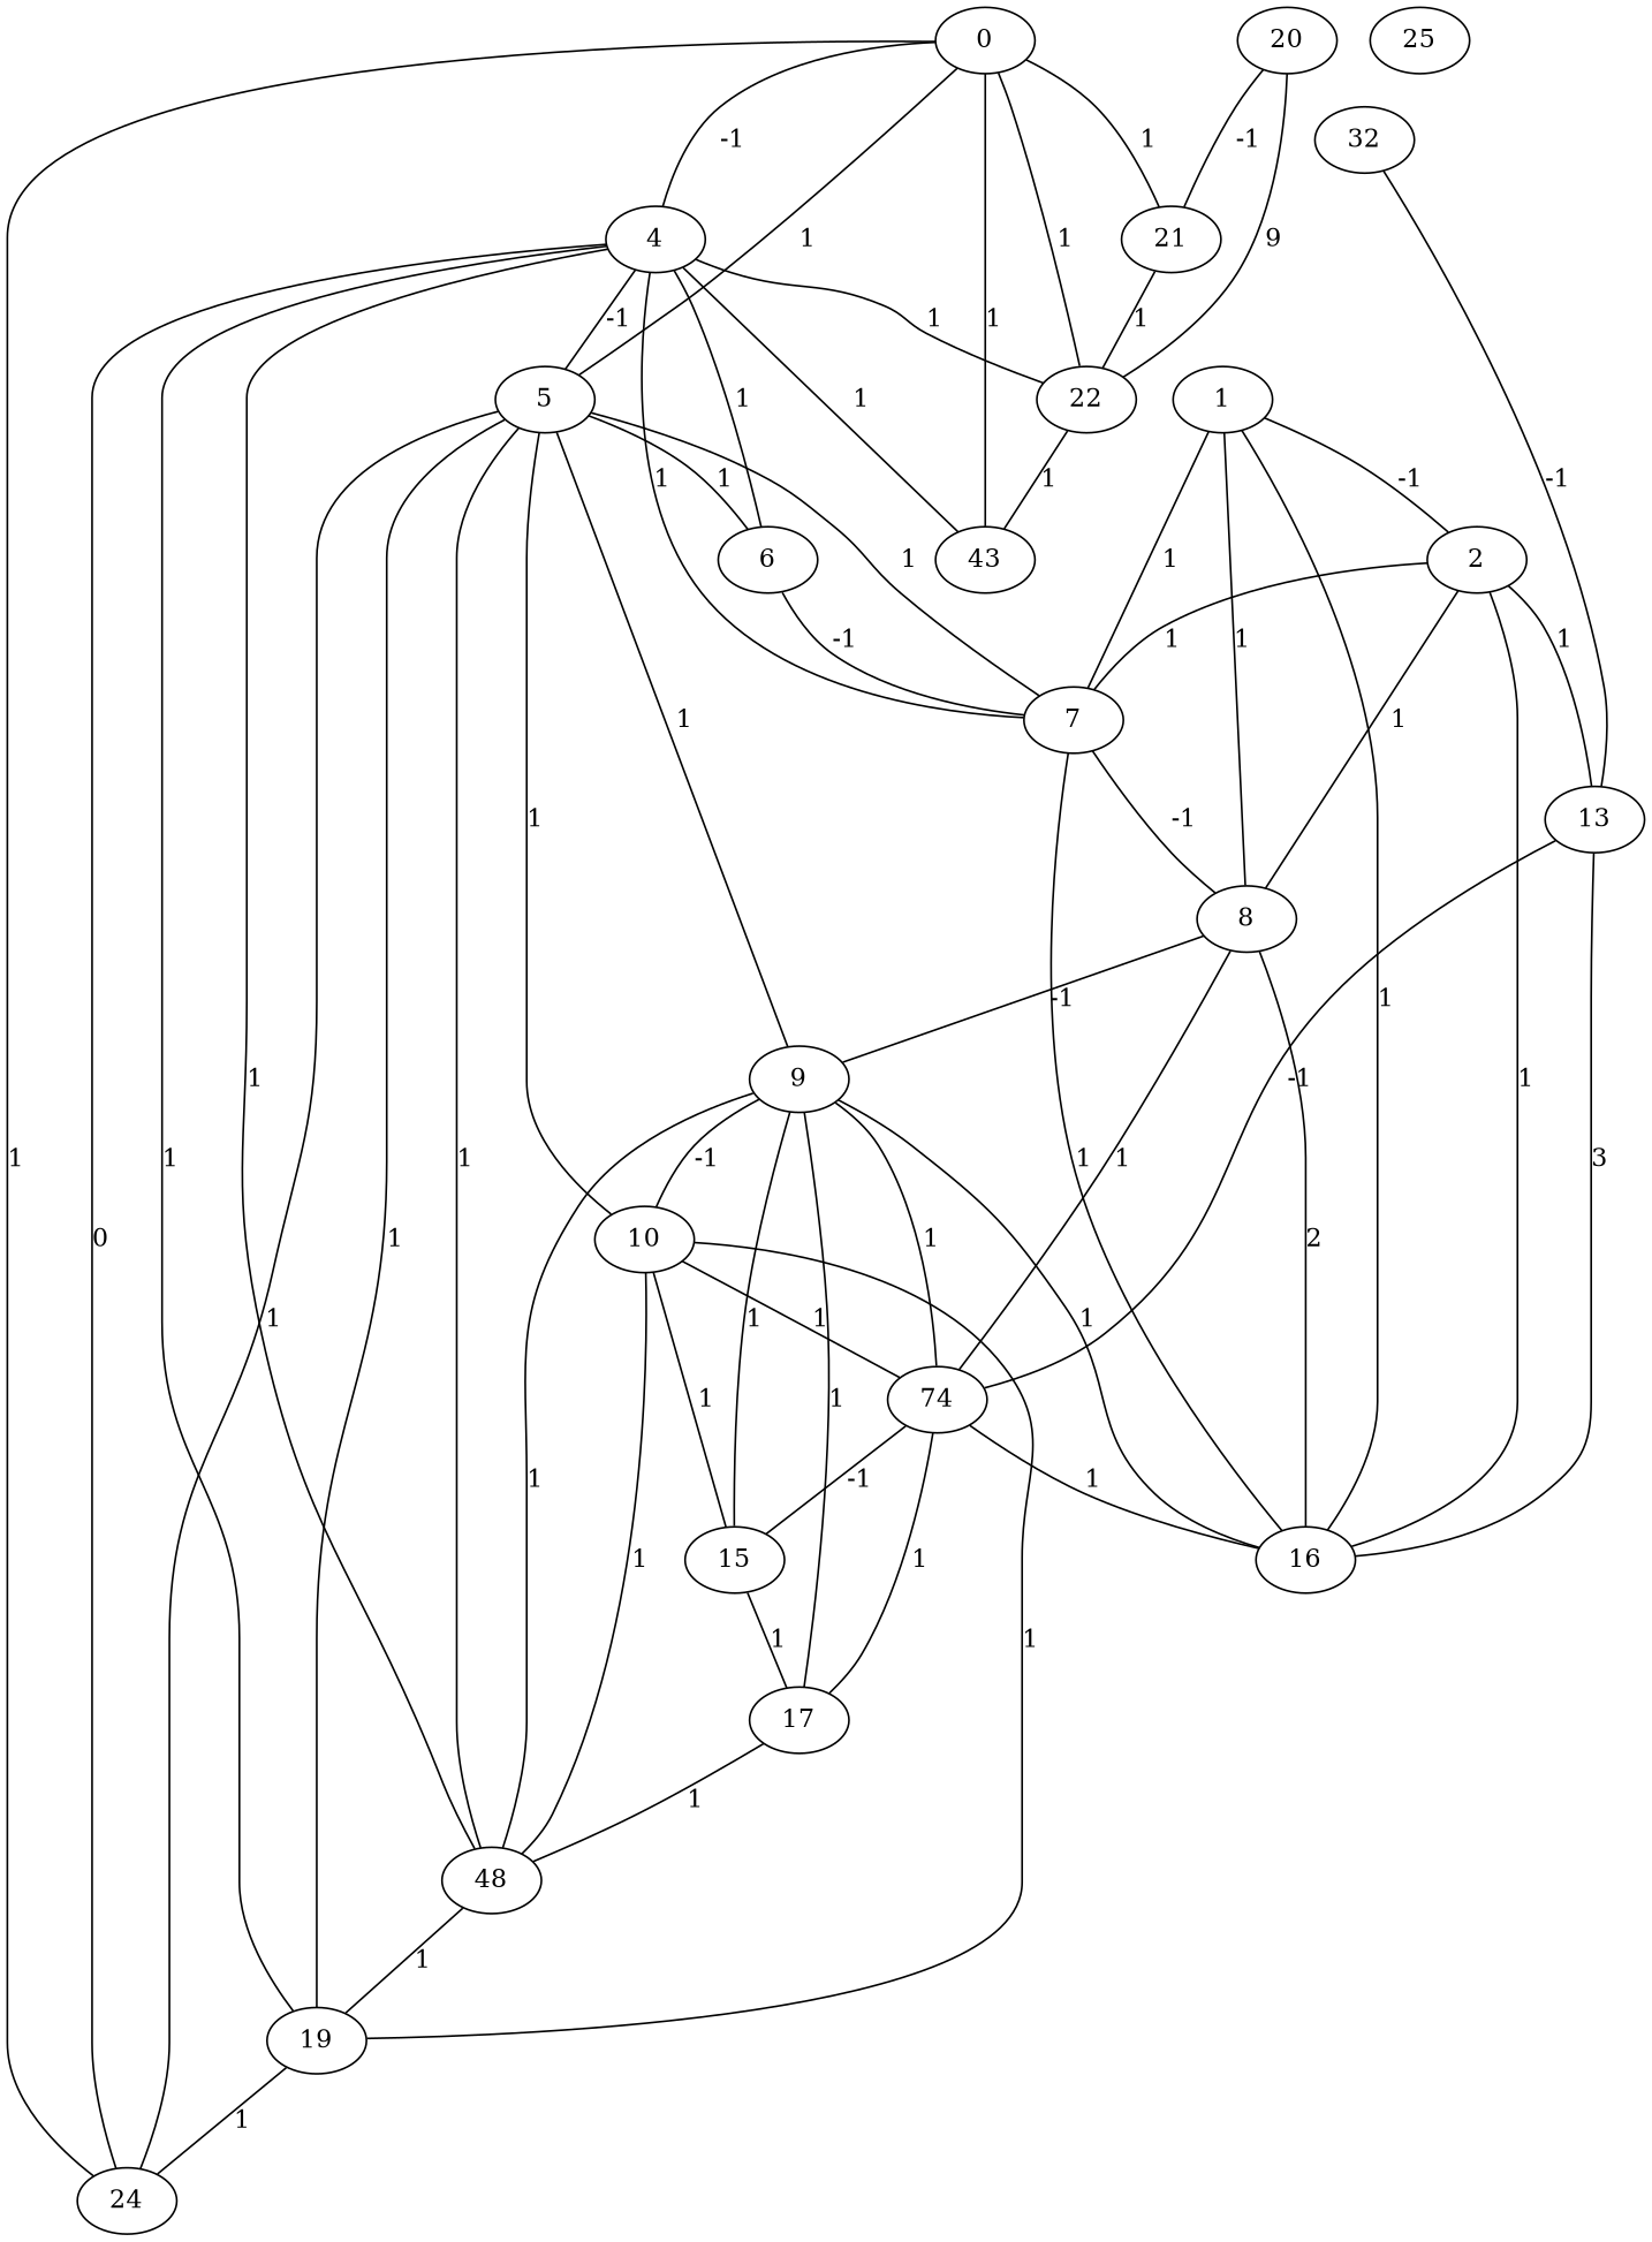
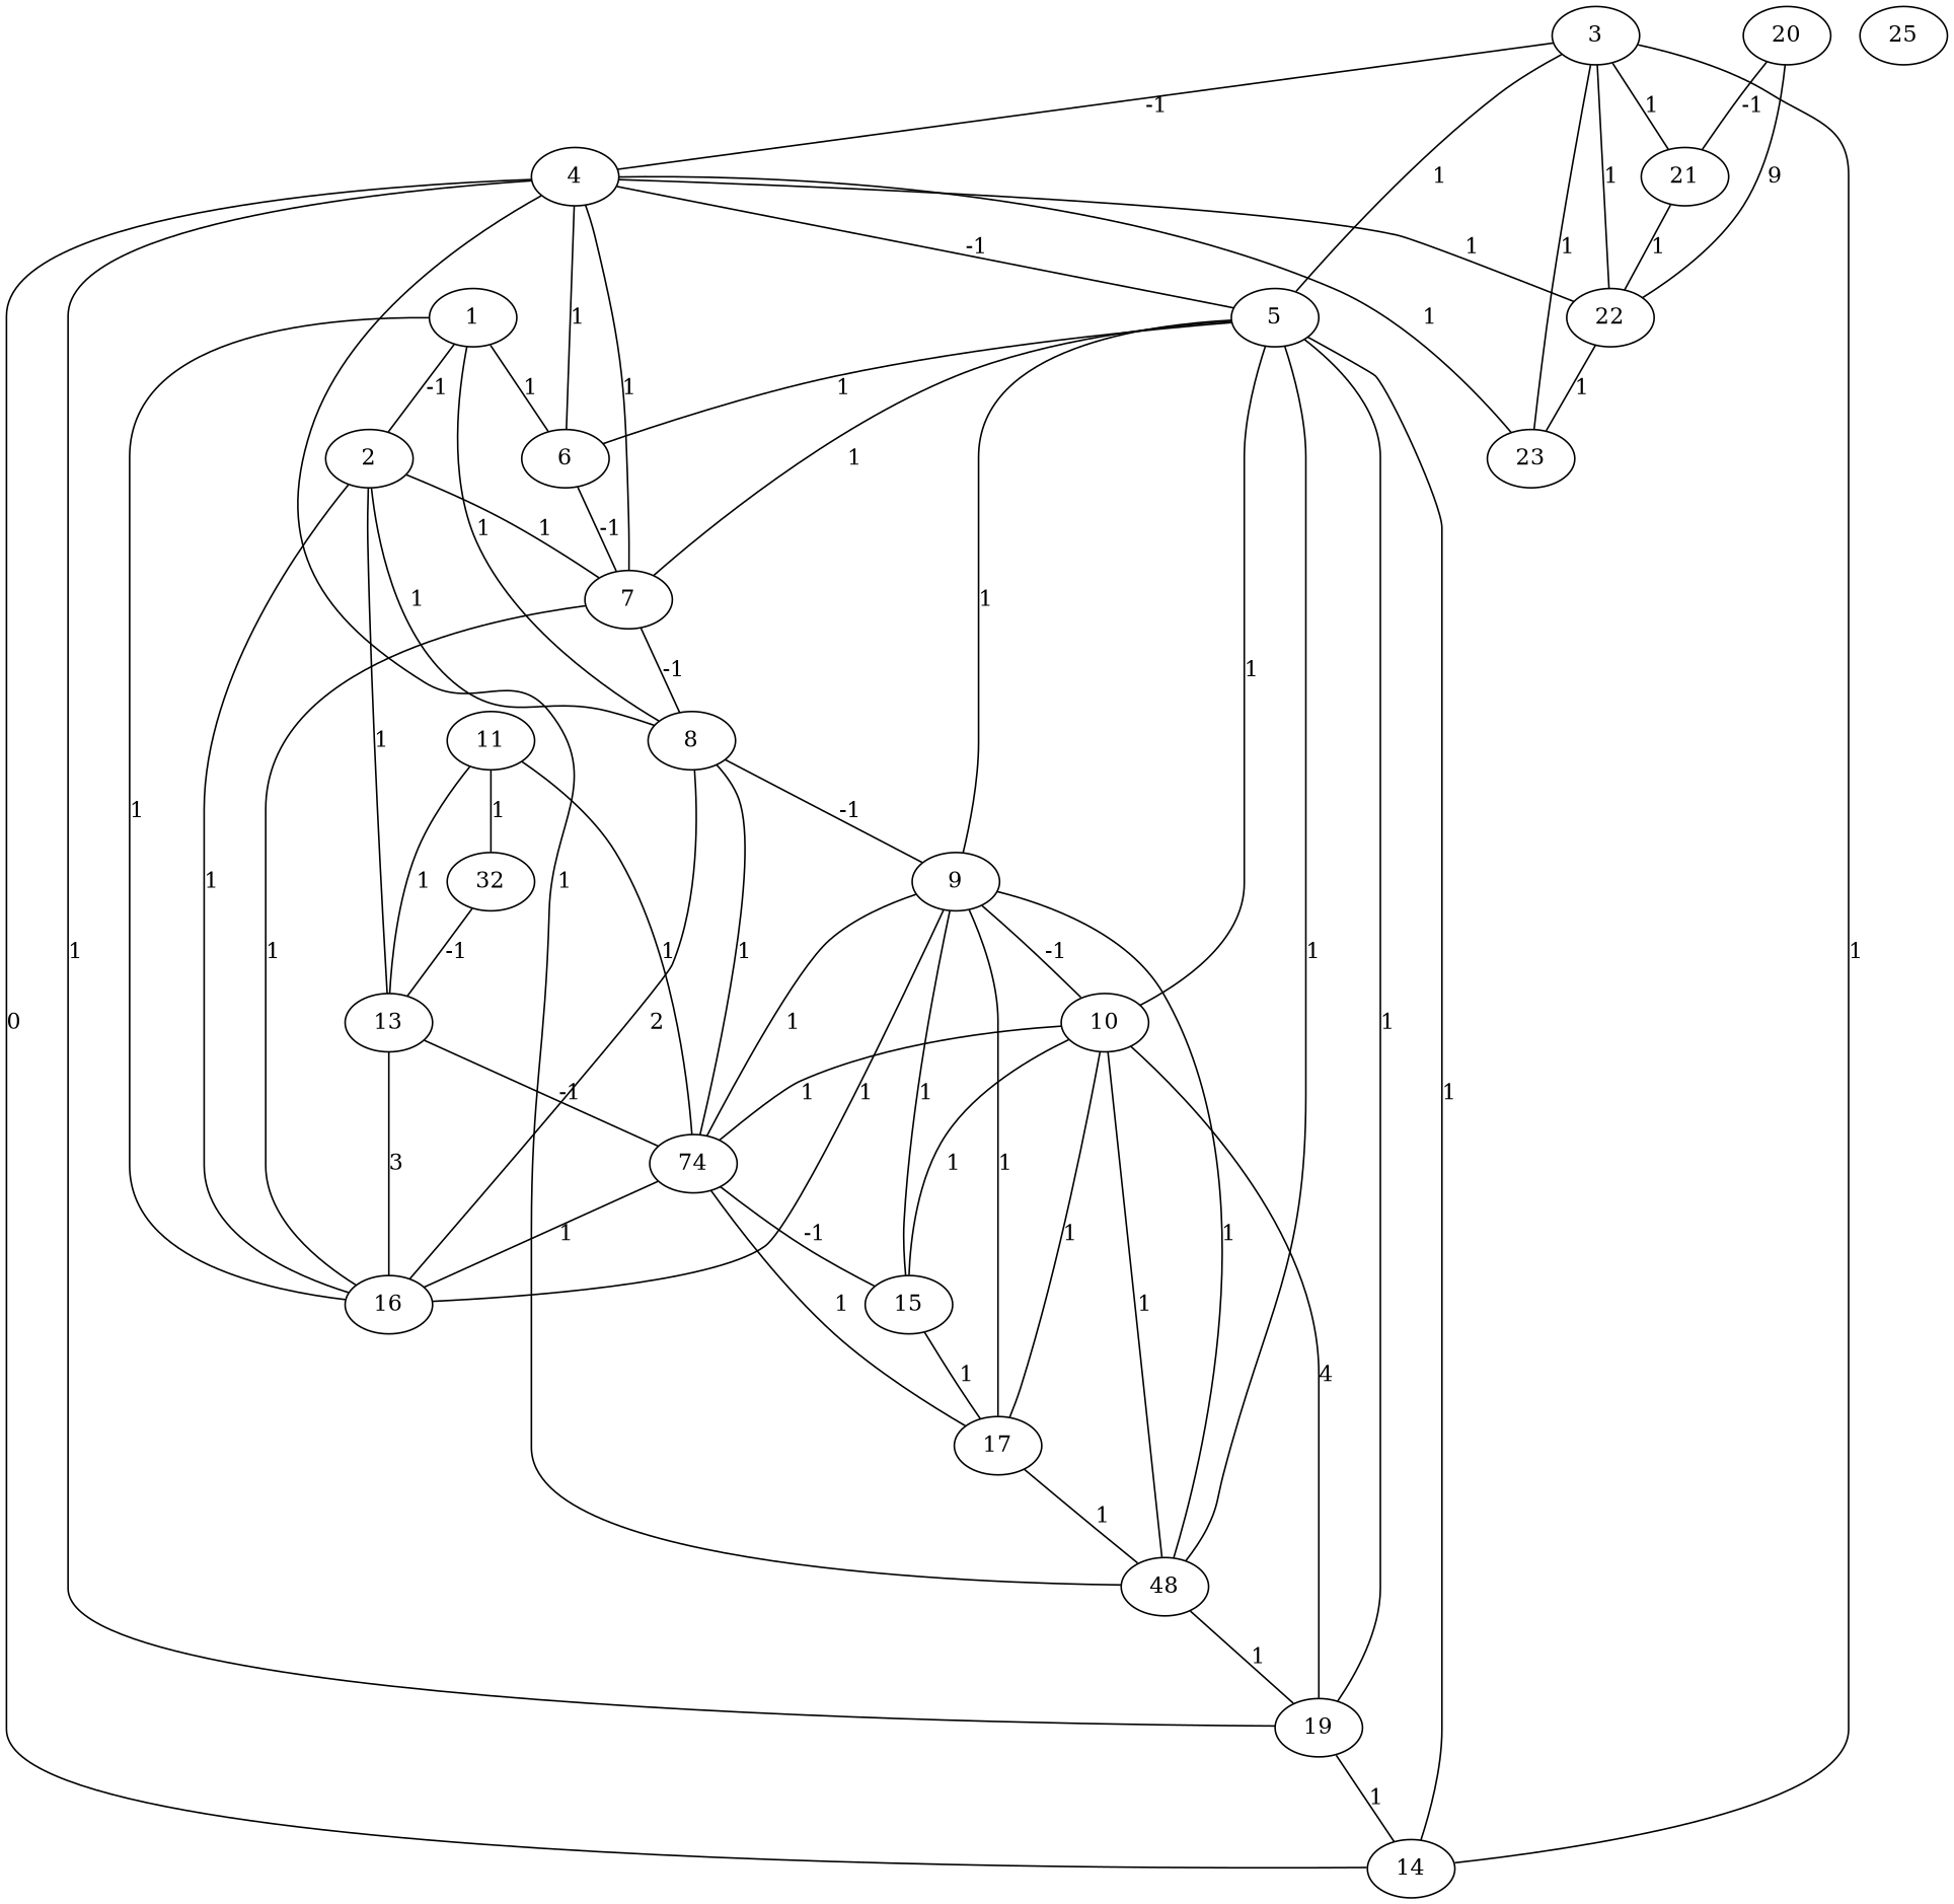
  graph {
    edge [weight=1]
    n1 [label=1 node_id=1]
    n2 [label=7 node_id=7]
    n3 [label=8 node_id=8]
    n4 [label=2 node_id=2]
    n5 [label=16 node_id=16]
    n6 [label=9 node_id=9]
    n7 [label=74 node_id=14]
    n8 [label=13 node_id=13]
-   n9 [label=0 node_id=3]
+   n9 [label=3 node_id=3]
    n10 [label=4 node_id=4]
    n11 [label=21 node_id=21]
    n12 [label=22 node_id=22]
-   n13 [label=43 node_id=23]
-   n14 [label=24 node_id=24]
+   n13 [label=23 node_id=23]
+   n14 [label=14 node_id=24]
    n15 [label=5 node_id=5]
    n16 [label=6 node_id=6]
    n17 [label=48 node_id=18]
    n18 [label=19 node_id=19]
    n19 [label=20 node_id=20]
    n20 [label=10 node_id=10]
    n21 [label=15 node_id=15]
    n22 [label=17 node_id=17]
+   n23 [label=11 node_id=11]
    n24 [label=32 node_id=12]
    n25 [label=25 node_id=25]
-   n1 -- n2 [label=1]
+   n1 -- n16 [label=1]
    n1 -- n3 [label=1]
    n1 -- n4 [label=-1 weight=-1]
    n1 -- n5 [label=1]
    n2 -- n3 [label=-1 weight=-1]
    n2 -- n5 [label=1]
    n3 -- n5 [label=2]
    n3 -- n6 [label=-1 weight=-1]
    n3 -- n7 [label=1]
    n4 -- n2 [label=1]
    n4 -- n3 [label=1]
    n4 -- n5 [label=1]
    n4 -- n8 [label=1]
    n6 -- n5 [label=1]
    n6 -- n7 [label=1]
    n6 -- n17 [label=1]
    n6 -- n20 [label=-1 weight=-1]
    n6 -- n21 [label=1]
    n6 -- n22 [label=1]
    n7 -- n5 [label=1]
    n7 -- n21 [label=-1 weight=-1]
    n7 -- n22 [label=1]
    n8 -- n5 [label=3]
    n8 -- n7 [label=-1 weight=-1]
    n9 -- n10 [label=-1 weight=-1]
    n9 -- n11 [label=1]
    n9 -- n12 [label=1]
    n9 -- n13 [label=1]
    n9 -- n14 [label=1]
    n9 -- n15 [label=1]
    n10 -- n2 [label=1]
    n10 -- n12 [label=1]
    n10 -- n13 [label=1]
    n10 -- n14 [label=0]
    n10 -- n15 [label=-1 weight=-1]
    n10 -- n16 [label=1]
    n10 -- n17 [label=1]
    n10 -- n18 [label=1]
    n11 -- n12 [label=1]
    n12 -- n13 [label=1]
    n15 -- n2 [label=1]
    n15 -- n6 [label=1]
    n15 -- n14 [label=1]
    n15 -- n16 [label=1]
    n15 -- n17 [label=1]
    n15 -- n18 [label=1]
    n15 -- n20 [label=1]
    n16 -- n2 [label=-1 weight=-1]
    n17 -- n18 [label=1]
    n18 -- n14 [label=1]
    n19 -- n11 [label=-1 weight=-1]
    n19 -- n12 [label=9]
    n20 -- n7 [label=1]
    n20 -- n17 [label=1]
-   n20 -- n18 [label=1]
+   n20 -- n18 [label=4]
    n20 -- n21 [label=1]
+   n20 -- n22 [label=1]
    n21 -- n22 [label=1]
    n22 -- n17 [label=1]
+   n23 -- n7 [label=1]
+   n23 -- n8 [label=1]
+   n23 -- n24 [label=1]
    n24 -- n8 [label=-1 weight=-1]
  }
